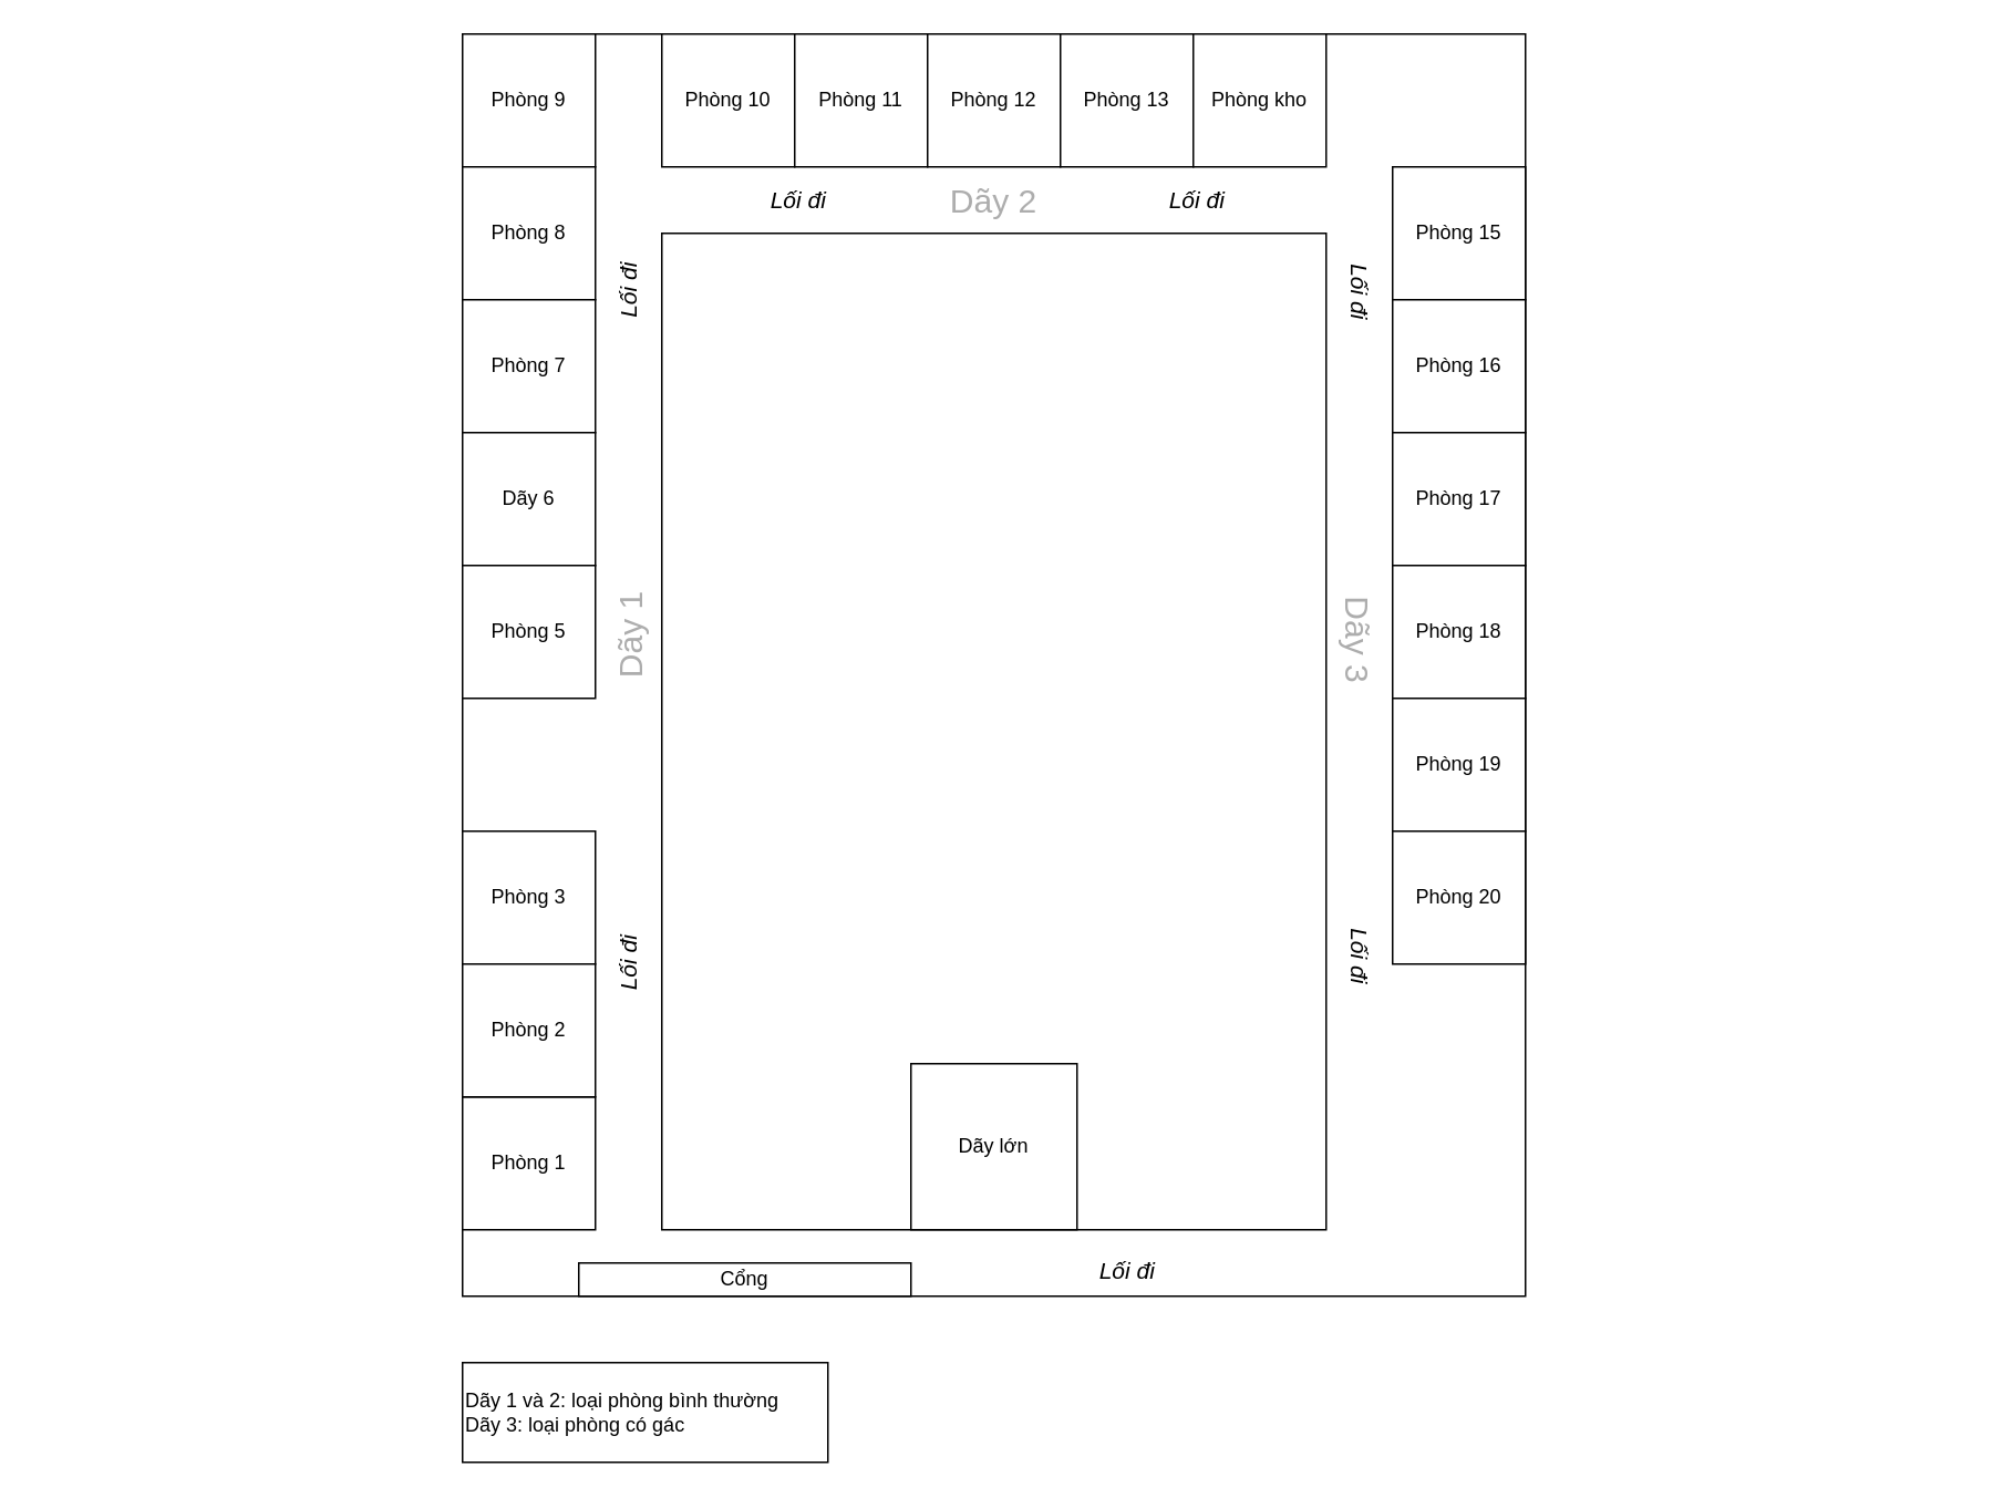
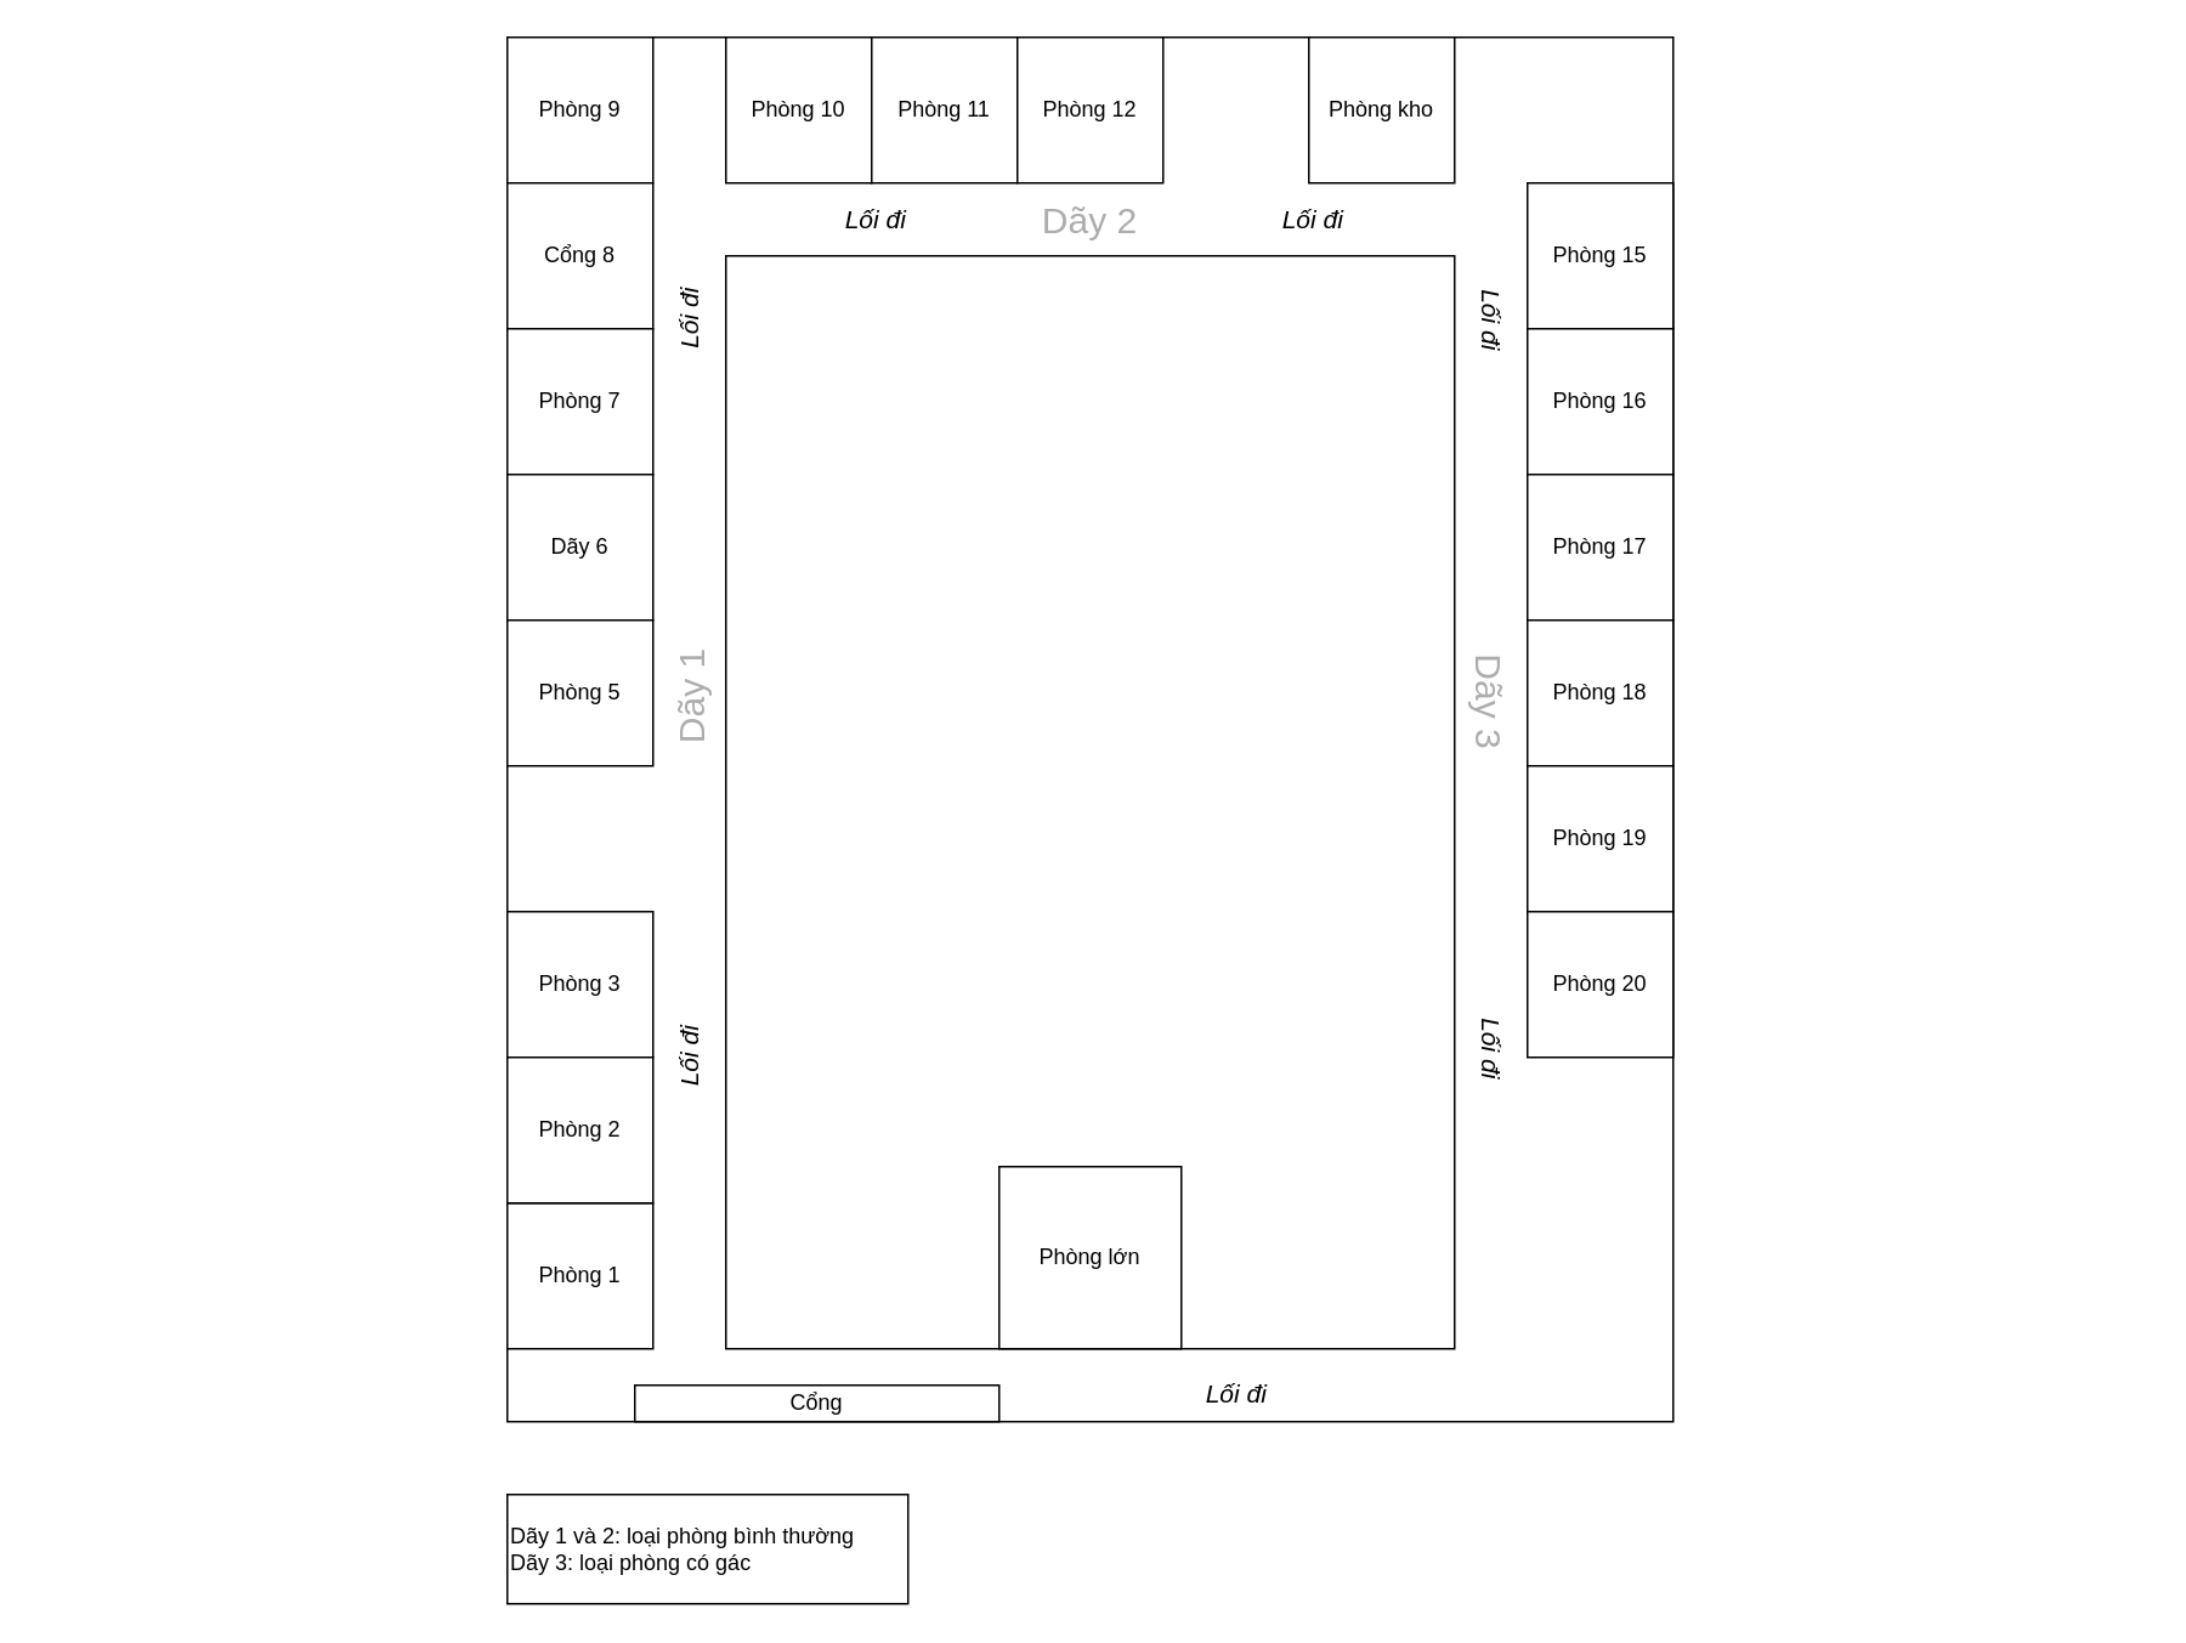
  <mxCell id="0" />
  <mxCell id="1" parent="0" />
  <mxCell id="2" value="" style="rounded=0;whiteSpace=wrap;html=1;flipV=1;flipH=1;shadow=0;" vertex="1" parent="1"><mxGeometry x="278" y="20" width="640" height="760" as="geometry" /></mxCell>
  <mxCell id="3" value="Phòng 9" style="whiteSpace=wrap;html=1;aspect=fixed;" vertex="1" parent="1"><mxGeometry x="278" y="20" width="80" height="80" as="geometry" /></mxCell>
  <mxCell id="4" value="Phòng 10" style="whiteSpace=wrap;html=1;aspect=fixed;" vertex="1" parent="1"><mxGeometry x="398" y="20" width="80" height="80" as="geometry" /></mxCell>
  <mxCell id="5" value="Phòng 11" style="whiteSpace=wrap;html=1;aspect=fixed;" vertex="1" parent="1"><mxGeometry x="478" y="20" width="80" height="80" as="geometry" /></mxCell>
  <mxCell id="6" value="Phòng 12" style="whiteSpace=wrap;html=1;aspect=fixed;" vertex="1" parent="1"><mxGeometry x="558" y="20" width="80" height="80" as="geometry" /></mxCell>
- <mxCell id="7" value="Phòng 13" style="whiteSpace=wrap;html=1;aspect=fixed;" vertex="1" parent="1"><mxGeometry x="638" y="20" width="80" height="80" as="geometry" /></mxCell>
  <mxCell id="8" value="Phòng kho" style="whiteSpace=wrap;html=1;aspect=fixed;" vertex="1" parent="1"><mxGeometry x="718" y="20" width="80" height="80" as="geometry" /></mxCell>
- <mxCell id="9" value="Phòng 8" style="whiteSpace=wrap;html=1;aspect=fixed;" vertex="1" parent="1"><mxGeometry x="278" y="100" width="80" height="80" as="geometry" /></mxCell>
+ <mxCell id="9" value="Cổng 8" style="whiteSpace=wrap;html=1;aspect=fixed;" vertex="1" parent="1"><mxGeometry x="278" y="100" width="80" height="80" as="geometry" /></mxCell>
  <mxCell id="10" value="Phòng 7" style="whiteSpace=wrap;html=1;aspect=fixed;" vertex="1" parent="1"><mxGeometry x="278" y="180" width="80" height="80" as="geometry" /></mxCell>
  <mxCell id="11" value="Dãy 6" style="whiteSpace=wrap;html=1;aspect=fixed;" vertex="1" parent="1"><mxGeometry x="278" y="260" width="80" height="80" as="geometry" /></mxCell>
  <mxCell id="12" value="Phòng 5" style="whiteSpace=wrap;html=1;aspect=fixed;" vertex="1" parent="1"><mxGeometry x="278" y="340" width="80" height="80" as="geometry" /></mxCell>
  <mxCell id="13" value="Phòng 1" style="whiteSpace=wrap;html=1;aspect=fixed;" vertex="1" parent="1"><mxGeometry x="278" y="660" width="80" height="80" as="geometry" /></mxCell>
  <mxCell id="14" value="Phòng 3" style="whiteSpace=wrap;html=1;aspect=fixed;" vertex="1" parent="1"><mxGeometry x="278" y="500" width="80" height="80" as="geometry" /></mxCell>
  <mxCell id="15" value="Phòng 2" style="whiteSpace=wrap;html=1;aspect=fixed;" vertex="1" parent="1"><mxGeometry x="278" y="580" width="80" height="80" as="geometry" /></mxCell>
  <mxCell id="16" value="Phòng 15" style="whiteSpace=wrap;html=1;aspect=fixed;" vertex="1" parent="1"><mxGeometry x="838" y="100" width="80" height="80" as="geometry" /></mxCell>
  <mxCell id="17" value="Phòng 16" style="whiteSpace=wrap;html=1;aspect=fixed;" vertex="1" parent="1"><mxGeometry x="838" y="180" width="80" height="80" as="geometry" /></mxCell>
  <mxCell id="18" value="Phòng 17" style="whiteSpace=wrap;html=1;aspect=fixed;" vertex="1" parent="1"><mxGeometry x="838" y="260" width="80" height="80" as="geometry" /></mxCell>
  <mxCell id="19" value="Phòng 18" style="whiteSpace=wrap;html=1;aspect=fixed;" vertex="1" parent="1"><mxGeometry x="838" y="340" width="80" height="80" as="geometry" /></mxCell>
  <mxCell id="20" value="Phòng 19" style="whiteSpace=wrap;html=1;aspect=fixed;" vertex="1" parent="1"><mxGeometry x="838" y="420" width="80" height="80" as="geometry" /></mxCell>
  <mxCell id="21" value="Phòng 20" style="whiteSpace=wrap;html=1;aspect=fixed;" vertex="1" parent="1"><mxGeometry x="838" y="500" width="80" height="80" as="geometry" /></mxCell>
  <mxCell id="22" value="Cổng" style="rounded=0;whiteSpace=wrap;html=1;" vertex="1" parent="1"><mxGeometry x="348" y="760" width="200" height="20" as="geometry" /></mxCell>
  <mxCell id="23" value="" style="rounded=0;whiteSpace=wrap;html=1;labelBackgroundColor=none;fillColor=none;" vertex="1" parent="1"><mxGeometry x="398" y="140" width="400" height="600" as="geometry" /></mxCell>
- <mxCell id="24" value="Dãy lớn" style="whiteSpace=wrap;html=1;aspect=fixed;" vertex="1" parent="1"><mxGeometry x="548" y="640" width="100" height="100" as="geometry" /></mxCell>
+ <mxCell id="24" value="Phòng lớn" style="whiteSpace=wrap;html=1;aspect=fixed;" vertex="1" parent="1"><mxGeometry x="548" y="640" width="100" height="100" as="geometry" /></mxCell>
  <mxCell id="25" value="&lt;i&gt;&lt;font style=&quot;font-size: 14px;&quot;&gt;Lối đi&lt;/font&gt;&lt;/i&gt;" style="text;html=1;strokeColor=none;fillColor=none;align=center;verticalAlign=middle;whiteSpace=wrap;rounded=0;rotation=0;" vertex="1" parent="1"><mxGeometry x="403" y="105" width="155" height="30" as="geometry" /></mxCell>
  <mxCell id="26" value="&lt;i&gt;&lt;font style=&quot;font-size: 14px;&quot;&gt;Lối đi&lt;/font&gt;&lt;/i&gt;" style="text;html=1;strokeColor=none;fillColor=none;align=center;verticalAlign=middle;whiteSpace=wrap;rounded=0;rotation=-90;" vertex="1" parent="1"><mxGeometry x="300.5" y="160" width="155" height="30" as="geometry" /></mxCell>
  <mxCell id="27" value="&lt;i&gt;&lt;font style=&quot;font-size: 14px;&quot;&gt;Lối đi&lt;/font&gt;&lt;/i&gt;" style="text;html=1;strokeColor=none;fillColor=none;align=center;verticalAlign=middle;whiteSpace=wrap;rounded=0;rotation=90;" vertex="1" parent="1"><mxGeometry x="740.5" y="560" width="155" height="30" as="geometry" /></mxCell>
  <mxCell id="28" value="&lt;font color=&quot;#adadad&quot; style=&quot;font-size: 20px;&quot;&gt;Dãy 1&lt;/font&gt;" style="text;html=1;strokeColor=none;fillColor=none;align=center;verticalAlign=middle;whiteSpace=wrap;rounded=0;fontSize=20;rotation=-90;" vertex="1" parent="1"><mxGeometry x="20.5" y="367.5" width="715" height="30" as="geometry" /></mxCell>
  <mxCell id="29" value="&lt;i&gt;&lt;font style=&quot;font-size: 14px;&quot;&gt;Lối đi&lt;/font&gt;&lt;/i&gt;" style="text;html=1;strokeColor=none;fillColor=none;align=center;verticalAlign=middle;whiteSpace=wrap;rounded=0;rotation=-90;" vertex="1" parent="1"><mxGeometry x="300.5" y="565" width="155" height="30" as="geometry" /></mxCell>
  <mxCell id="30" value="Dãy 2" style="text;html=1;strokeColor=none;fillColor=none;align=center;verticalAlign=middle;whiteSpace=wrap;rounded=0;fontSize=20;fontColor=#ADADAD;" vertex="1" parent="1"><mxGeometry x="398" y="100" width="400" height="40" as="geometry" /></mxCell>
  <mxCell id="31" value="&lt;i&gt;&lt;font style=&quot;font-size: 14px;&quot;&gt;Lối đi&lt;/font&gt;&lt;/i&gt;" style="text;html=1;strokeColor=none;fillColor=none;align=center;verticalAlign=middle;whiteSpace=wrap;rounded=0;rotation=0;" vertex="1" parent="1"><mxGeometry x="643" y="105" width="155" height="30" as="geometry" /></mxCell>
  <mxCell id="32" value="Dãy 3" style="text;html=1;strokeColor=none;fillColor=none;align=center;verticalAlign=middle;whiteSpace=wrap;rounded=0;fontSize=20;fontColor=#ADADAD;rotation=90;" vertex="1" parent="1"><mxGeometry x="458" y="370" width="720" height="30" as="geometry" /></mxCell>
  <mxCell id="33" value="&lt;i&gt;&lt;font style=&quot;font-size: 14px;&quot;&gt;Lối đi&lt;/font&gt;&lt;/i&gt;" style="text;html=1;strokeColor=none;fillColor=none;align=center;verticalAlign=middle;whiteSpace=wrap;rounded=0;rotation=90;" vertex="1" parent="1"><mxGeometry x="740.5" y="160" width="155" height="30" as="geometry" /></mxCell>
  <mxCell id="34" value="&lt;i&gt;&lt;font style=&quot;font-size: 14px;&quot;&gt;Lối đi&lt;/font&gt;&lt;/i&gt;" style="text;html=1;strokeColor=none;fillColor=none;align=center;verticalAlign=middle;whiteSpace=wrap;rounded=0;rotation=0;" vertex="1" parent="1"><mxGeometry x="600.5" y="750" width="155" height="30" as="geometry" /></mxCell>
  <mxCell id="35" value="Dãy 1 và 2: loại phòng bình thường&amp;nbsp;&lt;br&gt;Dãy 3: loại phòng có gác" style="rounded=0;whiteSpace=wrap;html=1;shadow=0;labelBackgroundColor=none;sketch=0;fontSize=12;fontColor=#000000;align=left;verticalAlign=middle;spacingTop=0;spacing=2;" vertex="1" parent="1"><mxGeometry x="278" y="820" width="220" height="60" as="geometry" /></mxCell>
